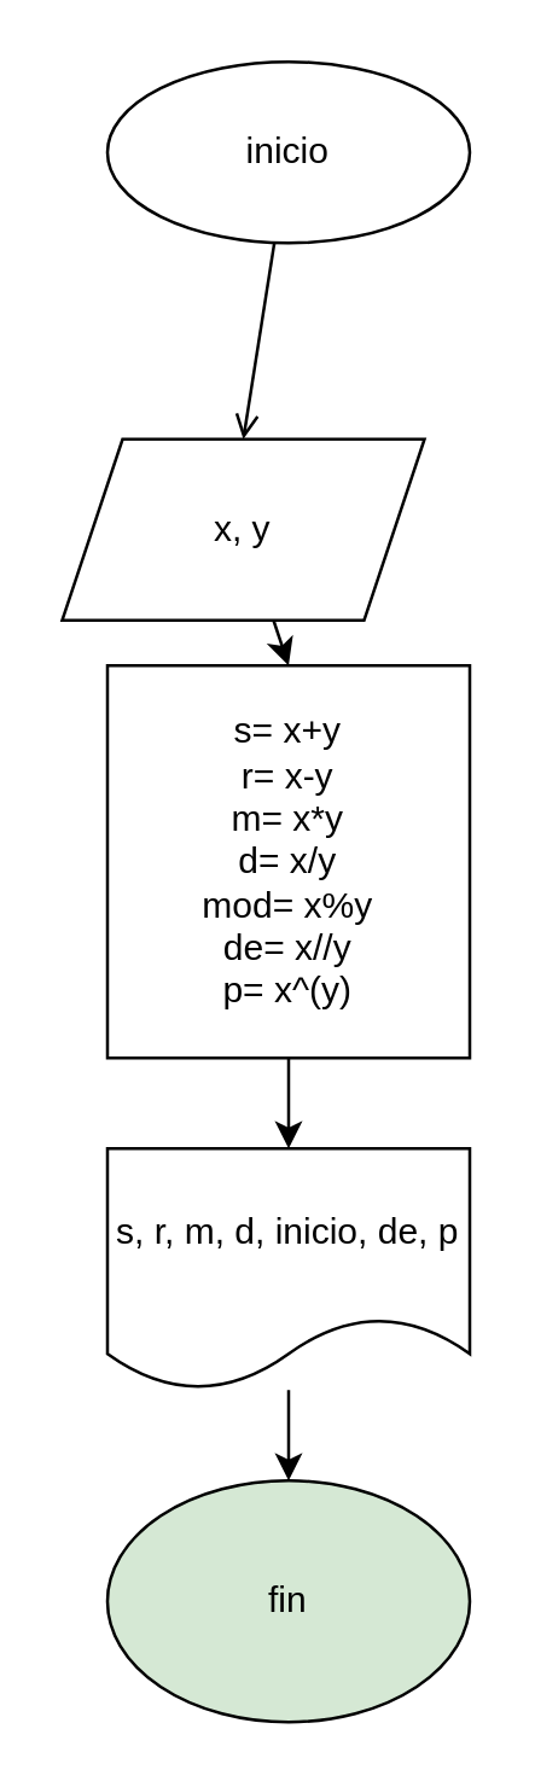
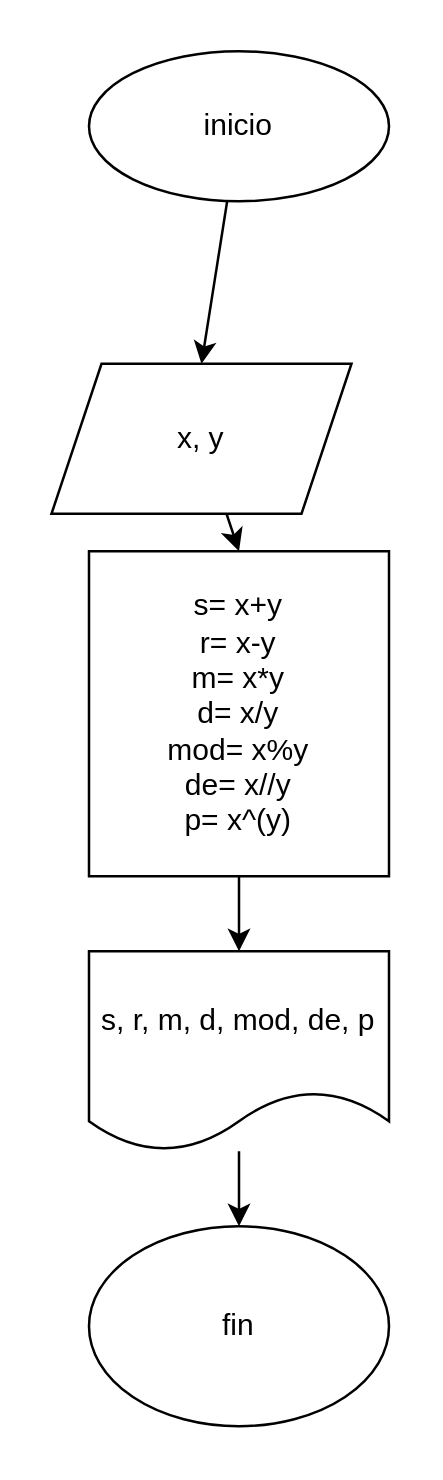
  <mxCell id="0" />
  <mxCell id="1" parent="0" />
- <mxCell id="2" style="edgeStyle=none;html=1;entryX=0.5;entryY=0;entryDx=0;entryDy=0;endArrow=open;" edge="1" parent="1" source="3" target="5"><mxGeometry relative="1" as="geometry" /></mxCell>
+ <mxCell id="2" style="edgeStyle=none;html=1;entryX=0.5;entryY=0;entryDx=0;entryDy=0;" edge="1" parent="1" source="3" target="5"><mxGeometry relative="1" as="geometry" /></mxCell>
  <mxCell id="3" value="inicio" style="ellipse;whiteSpace=wrap;html=1;" vertex="1" parent="1"><mxGeometry x="35" y="20" width="120" height="60" as="geometry" /></mxCell>
  <mxCell id="4" style="edgeStyle=none;html=1;entryX=0.5;entryY=0;entryDx=0;entryDy=0;" edge="1" parent="1" source="5" target="7"><mxGeometry relative="1" as="geometry" /></mxCell>
  <mxCell id="5" value="x, y" style="shape=parallelogram;perimeter=parallelogramPerimeter;whiteSpace=wrap;html=1;fixedSize=1;" vertex="1" parent="1"><mxGeometry x="20" y="145" width="120" height="60" as="geometry" /></mxCell>
  <mxCell id="6" style="edgeStyle=none;html=1;entryX=0.5;entryY=0;entryDx=0;entryDy=0;" edge="1" parent="1" source="7"><mxGeometry relative="1" as="geometry"><mxPoint x="95" y="380" as="targetPoint" /></mxGeometry></mxCell>
  <mxCell id="7" value="s= x+y&lt;br&gt;r= x-y&lt;br&gt;m= x*y&lt;br&gt;d= x/y&lt;br&gt;mod= x%y&lt;br&gt;de= x//y&lt;br&gt;p= x^(y)" style="rounded=0;whiteSpace=wrap;html=1;" vertex="1" parent="1"><mxGeometry x="35" y="220" width="120" height="130" as="geometry" /></mxCell>
  <mxCell id="8" style="edgeStyle=none;html=1;" edge="1" parent="1" target="9"><mxGeometry relative="1" as="geometry"><mxPoint x="95" y="460" as="sourcePoint" /></mxGeometry></mxCell>
- <mxCell id="9" value="fin" style="ellipse;whiteSpace=wrap;html=1;fillColor=#d5e8d4;" vertex="1" parent="1"><mxGeometry x="35" y="490" width="120" height="80" as="geometry" /></mxCell>
- <mxCell id="10" value="s, r, m, d, inicio, de, p" style="shape=document;whiteSpace=wrap;html=1;boundedLbl=1;" vertex="1" parent="1"><mxGeometry x="35" y="380" width="120" height="80" as="geometry" /></mxCell>
+ <mxCell id="9" value="fin" style="ellipse;whiteSpace=wrap;html=1;" vertex="1" parent="1"><mxGeometry x="35" y="490" width="120" height="80" as="geometry" /></mxCell>
+ <mxCell id="10" value="s, r, m, d, mod, de, p" style="shape=document;whiteSpace=wrap;html=1;boundedLbl=1;" vertex="1" parent="1"><mxGeometry x="35" y="380" width="120" height="80" as="geometry" /></mxCell>
